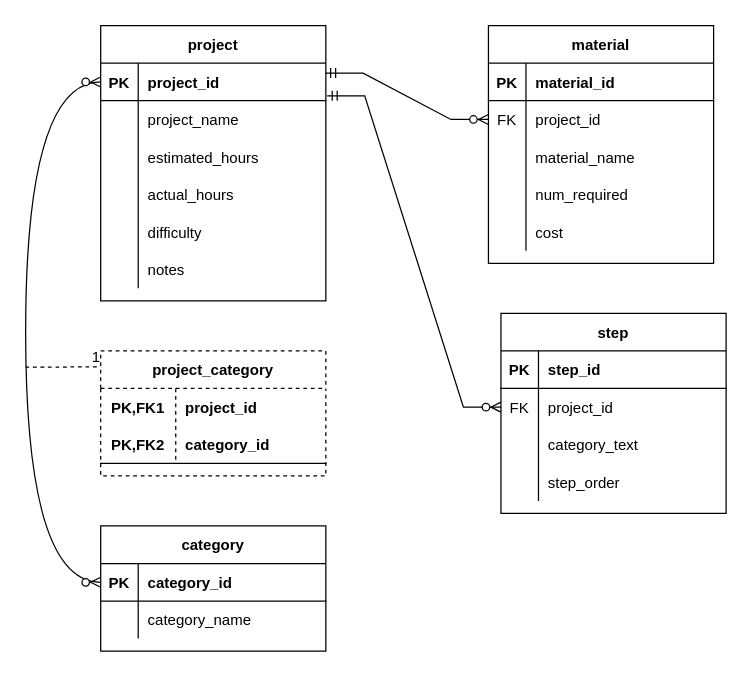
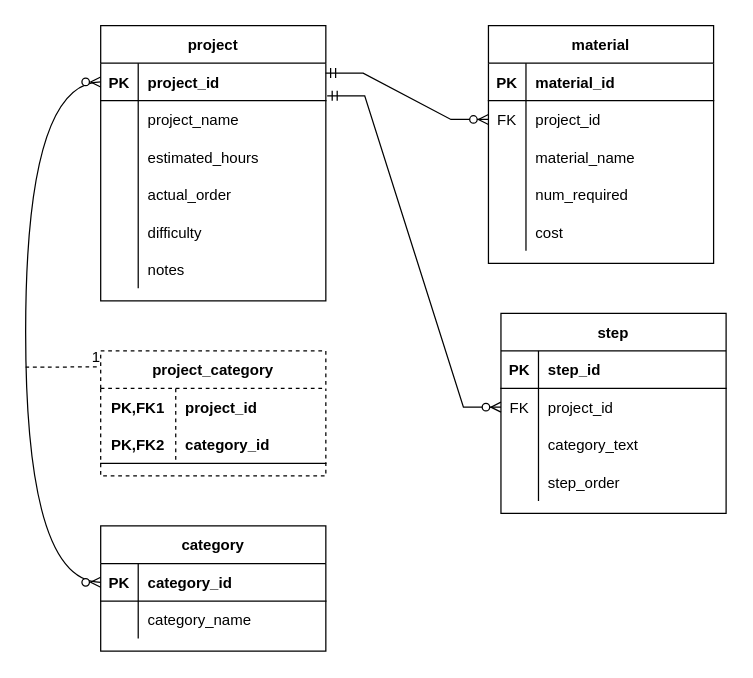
  <mxCell id="0" />
  <mxCell id="1" parent="0" />
  <mxCell id="2" value="project" style="shape=table;startSize=30;container=1;collapsible=1;childLayout=tableLayout;fixedRows=1;rowLines=0;fontStyle=1;align=center;resizeLast=1;" vertex="1" parent="1"><mxGeometry x="80" y="20" width="180" height="220" as="geometry" /></mxCell>
  <mxCell id="3" value="" style="shape=tableRow;horizontal=0;startSize=0;swimlaneHead=0;swimlaneBody=0;fillColor=none;collapsible=0;dropTarget=0;points=[[0,0.5],[1,0.5]];portConstraint=eastwest;top=0;left=0;right=0;bottom=1;" vertex="1" parent="2"><mxGeometry y="30" width="180" height="30" as="geometry" /></mxCell>
  <mxCell id="4" value="PK" style="shape=partialRectangle;connectable=0;fillColor=none;top=0;left=0;bottom=0;right=0;fontStyle=1;overflow=hidden;" vertex="1" parent="3"><mxGeometry width="30" height="30" as="geometry"><mxRectangle width="30" height="30" as="alternateBounds" /></mxGeometry></mxCell>
  <mxCell id="5" value="project_id" style="shape=partialRectangle;connectable=0;fillColor=none;top=0;left=0;bottom=0;right=0;align=left;spacingLeft=6;fontStyle=1;overflow=hidden;" vertex="1" parent="3"><mxGeometry x="30" width="150" height="30" as="geometry"><mxRectangle width="150" height="30" as="alternateBounds" /></mxGeometry></mxCell>
  <mxCell id="6" value="" style="shape=tableRow;horizontal=0;startSize=0;swimlaneHead=0;swimlaneBody=0;fillColor=none;collapsible=0;dropTarget=0;points=[[0,0.5],[1,0.5]];portConstraint=eastwest;top=0;left=0;right=0;bottom=0;" vertex="1" parent="2"><mxGeometry y="60" width="180" height="30" as="geometry" /></mxCell>
  <mxCell id="7" value="" style="shape=partialRectangle;connectable=0;fillColor=none;top=0;left=0;bottom=0;right=0;editable=1;overflow=hidden;" vertex="1" parent="6"><mxGeometry width="30" height="30" as="geometry"><mxRectangle width="30" height="30" as="alternateBounds" /></mxGeometry></mxCell>
  <mxCell id="8" value="project_name" style="shape=partialRectangle;connectable=0;fillColor=none;top=0;left=0;bottom=0;right=0;align=left;spacingLeft=6;overflow=hidden;" vertex="1" parent="6"><mxGeometry x="30" width="150" height="30" as="geometry"><mxRectangle width="150" height="30" as="alternateBounds" /></mxGeometry></mxCell>
  <mxCell id="9" value="" style="shape=tableRow;horizontal=0;startSize=0;swimlaneHead=0;swimlaneBody=0;fillColor=none;collapsible=0;dropTarget=0;points=[[0,0.5],[1,0.5]];portConstraint=eastwest;top=0;left=0;right=0;bottom=0;" vertex="1" parent="2"><mxGeometry y="90" width="180" height="30" as="geometry" /></mxCell>
  <mxCell id="10" value="" style="shape=partialRectangle;connectable=0;fillColor=none;top=0;left=0;bottom=0;right=0;editable=1;overflow=hidden;" vertex="1" parent="9"><mxGeometry width="30" height="30" as="geometry"><mxRectangle width="30" height="30" as="alternateBounds" /></mxGeometry></mxCell>
  <mxCell id="11" value="estimated_hours" style="shape=partialRectangle;connectable=0;fillColor=none;top=0;left=0;bottom=0;right=0;align=left;spacingLeft=6;overflow=hidden;" vertex="1" parent="9"><mxGeometry x="30" width="150" height="30" as="geometry"><mxRectangle width="150" height="30" as="alternateBounds" /></mxGeometry></mxCell>
  <mxCell id="12" value="" style="shape=tableRow;horizontal=0;startSize=0;swimlaneHead=0;swimlaneBody=0;fillColor=none;collapsible=0;dropTarget=0;points=[[0,0.5],[1,0.5]];portConstraint=eastwest;top=0;left=0;right=0;bottom=0;" vertex="1" parent="2"><mxGeometry y="120" width="180" height="30" as="geometry" /></mxCell>
  <mxCell id="13" value="" style="shape=partialRectangle;connectable=0;fillColor=none;top=0;left=0;bottom=0;right=0;editable=1;overflow=hidden;" vertex="1" parent="12"><mxGeometry width="30" height="30" as="geometry"><mxRectangle width="30" height="30" as="alternateBounds" /></mxGeometry></mxCell>
- <mxCell id="14" value="actual_hours" style="shape=partialRectangle;connectable=0;fillColor=none;top=0;left=0;bottom=0;right=0;align=left;spacingLeft=6;overflow=hidden;" vertex="1" parent="12"><mxGeometry x="30" width="150" height="30" as="geometry"><mxRectangle width="150" height="30" as="alternateBounds" /></mxGeometry></mxCell>
+ <mxCell id="14" value="actual_order" style="shape=partialRectangle;connectable=0;fillColor=none;top=0;left=0;bottom=0;right=0;align=left;spacingLeft=6;overflow=hidden;" vertex="1" parent="12"><mxGeometry x="30" width="150" height="30" as="geometry"><mxRectangle width="150" height="30" as="alternateBounds" /></mxGeometry></mxCell>
  <mxCell id="15" style="shape=tableRow;horizontal=0;startSize=0;swimlaneHead=0;swimlaneBody=0;fillColor=none;collapsible=0;dropTarget=0;points=[[0,0.5],[1,0.5]];portConstraint=eastwest;top=0;left=0;right=0;bottom=0;" vertex="1" parent="2"><mxGeometry y="150" width="180" height="30" as="geometry" /></mxCell>
  <mxCell id="16" style="shape=partialRectangle;connectable=0;fillColor=none;top=0;left=0;bottom=0;right=0;editable=1;overflow=hidden;" vertex="1" parent="15"><mxGeometry width="30" height="30" as="geometry"><mxRectangle width="30" height="30" as="alternateBounds" /></mxGeometry></mxCell>
  <mxCell id="17" value="difficulty" style="shape=partialRectangle;connectable=0;fillColor=none;top=0;left=0;bottom=0;right=0;align=left;spacingLeft=6;overflow=hidden;" vertex="1" parent="15"><mxGeometry x="30" width="150" height="30" as="geometry"><mxRectangle width="150" height="30" as="alternateBounds" /></mxGeometry></mxCell>
  <mxCell id="18" style="shape=tableRow;horizontal=0;startSize=0;swimlaneHead=0;swimlaneBody=0;fillColor=none;collapsible=0;dropTarget=0;points=[[0,0.5],[1,0.5]];portConstraint=eastwest;top=0;left=0;right=0;bottom=0;" vertex="1" parent="2"><mxGeometry y="180" width="180" height="30" as="geometry" /></mxCell>
  <mxCell id="19" style="shape=partialRectangle;connectable=0;fillColor=none;top=0;left=0;bottom=0;right=0;editable=1;overflow=hidden;" vertex="1" parent="18"><mxGeometry width="30" height="30" as="geometry"><mxRectangle width="30" height="30" as="alternateBounds" /></mxGeometry></mxCell>
  <mxCell id="20" value="notes" style="shape=partialRectangle;connectable=0;fillColor=none;top=0;left=0;bottom=0;right=0;align=left;spacingLeft=6;overflow=hidden;" vertex="1" parent="18"><mxGeometry x="30" width="150" height="30" as="geometry"><mxRectangle width="150" height="30" as="alternateBounds" /></mxGeometry></mxCell>
  <mxCell id="21" value="material" style="shape=table;startSize=30;container=1;collapsible=1;childLayout=tableLayout;fixedRows=1;rowLines=0;fontStyle=1;align=center;resizeLast=1;" vertex="1" parent="1"><mxGeometry x="390" y="20" width="180" height="190" as="geometry" /></mxCell>
  <mxCell id="22" value="" style="shape=tableRow;horizontal=0;startSize=0;swimlaneHead=0;swimlaneBody=0;fillColor=none;collapsible=0;dropTarget=0;points=[[0,0.5],[1,0.5]];portConstraint=eastwest;top=0;left=0;right=0;bottom=1;" vertex="1" parent="21"><mxGeometry y="30" width="180" height="30" as="geometry" /></mxCell>
  <mxCell id="23" value="PK" style="shape=partialRectangle;connectable=0;fillColor=none;top=0;left=0;bottom=0;right=0;fontStyle=1;overflow=hidden;" vertex="1" parent="22"><mxGeometry width="30" height="30" as="geometry"><mxRectangle width="30" height="30" as="alternateBounds" /></mxGeometry></mxCell>
  <mxCell id="24" value="material_id" style="shape=partialRectangle;connectable=0;fillColor=none;top=0;left=0;bottom=0;right=0;align=left;spacingLeft=6;fontStyle=1;overflow=hidden;" vertex="1" parent="22"><mxGeometry x="30" width="150" height="30" as="geometry"><mxRectangle width="150" height="30" as="alternateBounds" /></mxGeometry></mxCell>
  <mxCell id="25" value="" style="shape=tableRow;horizontal=0;startSize=0;swimlaneHead=0;swimlaneBody=0;fillColor=none;collapsible=0;dropTarget=0;points=[[0,0.5],[1,0.5]];portConstraint=eastwest;top=0;left=0;right=0;bottom=0;" vertex="1" parent="21"><mxGeometry y="60" width="180" height="30" as="geometry" /></mxCell>
  <mxCell id="26" value="FK" style="shape=partialRectangle;connectable=0;fillColor=none;top=0;left=0;bottom=0;right=0;editable=1;overflow=hidden;" vertex="1" parent="25"><mxGeometry width="30" height="30" as="geometry"><mxRectangle width="30" height="30" as="alternateBounds" /></mxGeometry></mxCell>
  <mxCell id="27" value="project_id    " style="shape=partialRectangle;connectable=0;fillColor=none;top=0;left=0;bottom=0;right=0;align=left;spacingLeft=6;overflow=hidden;" vertex="1" parent="25"><mxGeometry x="30" width="150" height="30" as="geometry"><mxRectangle width="150" height="30" as="alternateBounds" /></mxGeometry></mxCell>
  <mxCell id="28" value="" style="shape=tableRow;horizontal=0;startSize=0;swimlaneHead=0;swimlaneBody=0;fillColor=none;collapsible=0;dropTarget=0;points=[[0,0.5],[1,0.5]];portConstraint=eastwest;top=0;left=0;right=0;bottom=0;" vertex="1" parent="21"><mxGeometry y="90" width="180" height="30" as="geometry" /></mxCell>
  <mxCell id="29" value="" style="shape=partialRectangle;connectable=0;fillColor=none;top=0;left=0;bottom=0;right=0;editable=1;overflow=hidden;" vertex="1" parent="28"><mxGeometry width="30" height="30" as="geometry"><mxRectangle width="30" height="30" as="alternateBounds" /></mxGeometry></mxCell>
  <mxCell id="30" value="material_name" style="shape=partialRectangle;connectable=0;fillColor=none;top=0;left=0;bottom=0;right=0;align=left;spacingLeft=6;overflow=hidden;" vertex="1" parent="28"><mxGeometry x="30" width="150" height="30" as="geometry"><mxRectangle width="150" height="30" as="alternateBounds" /></mxGeometry></mxCell>
  <mxCell id="31" value="" style="shape=tableRow;horizontal=0;startSize=0;swimlaneHead=0;swimlaneBody=0;fillColor=none;collapsible=0;dropTarget=0;points=[[0,0.5],[1,0.5]];portConstraint=eastwest;top=0;left=0;right=0;bottom=0;" vertex="1" parent="21"><mxGeometry y="120" width="180" height="30" as="geometry" /></mxCell>
  <mxCell id="32" value="" style="shape=partialRectangle;connectable=0;fillColor=none;top=0;left=0;bottom=0;right=0;editable=1;overflow=hidden;" vertex="1" parent="31"><mxGeometry width="30" height="30" as="geometry"><mxRectangle width="30" height="30" as="alternateBounds" /></mxGeometry></mxCell>
  <mxCell id="33" value="num_required" style="shape=partialRectangle;connectable=0;fillColor=none;top=0;left=0;bottom=0;right=0;align=left;spacingLeft=6;overflow=hidden;" vertex="1" parent="31"><mxGeometry x="30" width="150" height="30" as="geometry"><mxRectangle width="150" height="30" as="alternateBounds" /></mxGeometry></mxCell>
  <mxCell id="34" style="shape=tableRow;horizontal=0;startSize=0;swimlaneHead=0;swimlaneBody=0;fillColor=none;collapsible=0;dropTarget=0;points=[[0,0.5],[1,0.5]];portConstraint=eastwest;top=0;left=0;right=0;bottom=0;" vertex="1" parent="21"><mxGeometry y="150" width="180" height="30" as="geometry" /></mxCell>
  <mxCell id="35" style="shape=partialRectangle;connectable=0;fillColor=none;top=0;left=0;bottom=0;right=0;editable=1;overflow=hidden;" vertex="1" parent="34"><mxGeometry width="30" height="30" as="geometry"><mxRectangle width="30" height="30" as="alternateBounds" /></mxGeometry></mxCell>
  <mxCell id="36" value="cost" style="shape=partialRectangle;connectable=0;fillColor=none;top=0;left=0;bottom=0;right=0;align=left;spacingLeft=6;overflow=hidden;" vertex="1" parent="34"><mxGeometry x="30" width="150" height="30" as="geometry"><mxRectangle width="150" height="30" as="alternateBounds" /></mxGeometry></mxCell>
  <mxCell id="37" value="step" style="shape=table;startSize=30;container=1;collapsible=1;childLayout=tableLayout;fixedRows=1;rowLines=0;fontStyle=1;align=center;resizeLast=1;" vertex="1" parent="1"><mxGeometry x="400" y="250" width="180" height="160" as="geometry" /></mxCell>
  <mxCell id="38" value="" style="shape=tableRow;horizontal=0;startSize=0;swimlaneHead=0;swimlaneBody=0;fillColor=none;collapsible=0;dropTarget=0;points=[[0,0.5],[1,0.5]];portConstraint=eastwest;top=0;left=0;right=0;bottom=1;" vertex="1" parent="37"><mxGeometry y="30" width="180" height="30" as="geometry" /></mxCell>
  <mxCell id="39" value="PK" style="shape=partialRectangle;connectable=0;fillColor=none;top=0;left=0;bottom=0;right=0;fontStyle=1;overflow=hidden;" vertex="1" parent="38"><mxGeometry width="30" height="30" as="geometry"><mxRectangle width="30" height="30" as="alternateBounds" /></mxGeometry></mxCell>
  <mxCell id="40" value="step_id" style="shape=partialRectangle;connectable=0;fillColor=none;top=0;left=0;bottom=0;right=0;align=left;spacingLeft=6;fontStyle=1;overflow=hidden;" vertex="1" parent="38"><mxGeometry x="30" width="150" height="30" as="geometry"><mxRectangle width="150" height="30" as="alternateBounds" /></mxGeometry></mxCell>
  <mxCell id="41" value="" style="shape=tableRow;horizontal=0;startSize=0;swimlaneHead=0;swimlaneBody=0;fillColor=none;collapsible=0;dropTarget=0;points=[[0,0.5],[1,0.5]];portConstraint=eastwest;top=0;left=0;right=0;bottom=0;" vertex="1" parent="37"><mxGeometry y="60" width="180" height="30" as="geometry" /></mxCell>
  <mxCell id="42" value="FK" style="shape=partialRectangle;connectable=0;fillColor=none;top=0;left=0;bottom=0;right=0;editable=1;overflow=hidden;" vertex="1" parent="41"><mxGeometry width="30" height="30" as="geometry"><mxRectangle width="30" height="30" as="alternateBounds" /></mxGeometry></mxCell>
  <mxCell id="43" value="project_id" style="shape=partialRectangle;connectable=0;fillColor=none;top=0;left=0;bottom=0;right=0;align=left;spacingLeft=6;overflow=hidden;" vertex="1" parent="41"><mxGeometry x="30" width="150" height="30" as="geometry"><mxRectangle width="150" height="30" as="alternateBounds" /></mxGeometry></mxCell>
  <mxCell id="44" value="" style="shape=tableRow;horizontal=0;startSize=0;swimlaneHead=0;swimlaneBody=0;fillColor=none;collapsible=0;dropTarget=0;points=[[0,0.5],[1,0.5]];portConstraint=eastwest;top=0;left=0;right=0;bottom=0;" vertex="1" parent="37"><mxGeometry y="90" width="180" height="30" as="geometry" /></mxCell>
  <mxCell id="45" value="" style="shape=partialRectangle;connectable=0;fillColor=none;top=0;left=0;bottom=0;right=0;editable=1;overflow=hidden;" vertex="1" parent="44"><mxGeometry width="30" height="30" as="geometry"><mxRectangle width="30" height="30" as="alternateBounds" /></mxGeometry></mxCell>
  <mxCell id="46" value="category_text" style="shape=partialRectangle;connectable=0;fillColor=none;top=0;left=0;bottom=0;right=0;align=left;spacingLeft=6;overflow=hidden;" vertex="1" parent="44"><mxGeometry x="30" width="150" height="30" as="geometry"><mxRectangle width="150" height="30" as="alternateBounds" /></mxGeometry></mxCell>
  <mxCell id="47" value="" style="shape=tableRow;horizontal=0;startSize=0;swimlaneHead=0;swimlaneBody=0;fillColor=none;collapsible=0;dropTarget=0;points=[[0,0.5],[1,0.5]];portConstraint=eastwest;top=0;left=0;right=0;bottom=0;" vertex="1" parent="37"><mxGeometry y="120" width="180" height="30" as="geometry" /></mxCell>
  <mxCell id="48" value="" style="shape=partialRectangle;connectable=0;fillColor=none;top=0;left=0;bottom=0;right=0;editable=1;overflow=hidden;" vertex="1" parent="47"><mxGeometry width="30" height="30" as="geometry"><mxRectangle width="30" height="30" as="alternateBounds" /></mxGeometry></mxCell>
  <mxCell id="49" value="step_order" style="shape=partialRectangle;connectable=0;fillColor=none;top=0;left=0;bottom=0;right=0;align=left;spacingLeft=6;overflow=hidden;" vertex="1" parent="47"><mxGeometry x="30" width="150" height="30" as="geometry"><mxRectangle width="150" height="30" as="alternateBounds" /></mxGeometry></mxCell>
  <mxCell id="50" value="project_category" style="shape=table;startSize=30;container=1;collapsible=1;childLayout=tableLayout;fixedRows=1;rowLines=0;fontStyle=1;align=center;resizeLast=1;dashed=1;" vertex="1" parent="1"><mxGeometry x="80" y="280" width="180" height="100" as="geometry" /></mxCell>
  <mxCell id="51" value="" style="shape=tableRow;horizontal=0;startSize=0;swimlaneHead=0;swimlaneBody=0;fillColor=none;collapsible=0;dropTarget=0;points=[[0,0.5],[1,0.5]];portConstraint=eastwest;top=0;left=0;right=0;bottom=0;" vertex="1" parent="50"><mxGeometry y="30" width="180" height="30" as="geometry" /></mxCell>
  <mxCell id="52" value="PK,FK1" style="shape=partialRectangle;connectable=0;fillColor=none;top=0;left=0;bottom=0;right=0;fontStyle=1;overflow=hidden;" vertex="1" parent="51"><mxGeometry width="60" height="30" as="geometry"><mxRectangle width="60" height="30" as="alternateBounds" /></mxGeometry></mxCell>
  <mxCell id="53" value="project_id" style="shape=partialRectangle;connectable=0;fillColor=none;top=0;left=0;bottom=0;right=0;align=left;spacingLeft=6;fontStyle=1;overflow=hidden;" vertex="1" parent="51"><mxGeometry x="60" width="120" height="30" as="geometry"><mxRectangle width="120" height="30" as="alternateBounds" /></mxGeometry></mxCell>
  <mxCell id="54" value="" style="shape=tableRow;horizontal=0;startSize=0;swimlaneHead=0;swimlaneBody=0;fillColor=none;collapsible=0;dropTarget=0;points=[[0,0.5],[1,0.5]];portConstraint=eastwest;top=0;left=0;right=0;bottom=1;" vertex="1" parent="50"><mxGeometry y="60" width="180" height="30" as="geometry" /></mxCell>
  <mxCell id="55" value="PK,FK2" style="shape=partialRectangle;connectable=0;fillColor=none;top=0;left=0;bottom=0;right=0;fontStyle=1;overflow=hidden;" vertex="1" parent="54"><mxGeometry width="60" height="30" as="geometry"><mxRectangle width="60" height="30" as="alternateBounds" /></mxGeometry></mxCell>
  <mxCell id="56" value="category_id" style="shape=partialRectangle;connectable=0;fillColor=none;top=0;left=0;bottom=0;right=0;align=left;spacingLeft=6;fontStyle=1;overflow=hidden;" vertex="1" parent="54"><mxGeometry x="60" width="120" height="30" as="geometry"><mxRectangle width="120" height="30" as="alternateBounds" /></mxGeometry></mxCell>
  <mxCell id="57" value="category" style="shape=table;startSize=30;container=1;collapsible=1;childLayout=tableLayout;fixedRows=1;rowLines=0;fontStyle=1;align=center;resizeLast=1;" vertex="1" parent="1"><mxGeometry x="80" y="420" width="180" height="100" as="geometry" /></mxCell>
  <mxCell id="58" value="" style="shape=tableRow;horizontal=0;startSize=0;swimlaneHead=0;swimlaneBody=0;fillColor=none;collapsible=0;dropTarget=0;points=[[0,0.5],[1,0.5]];portConstraint=eastwest;top=0;left=0;right=0;bottom=1;" vertex="1" parent="57"><mxGeometry y="30" width="180" height="30" as="geometry" /></mxCell>
  <mxCell id="59" value="PK" style="shape=partialRectangle;connectable=0;fillColor=none;top=0;left=0;bottom=0;right=0;fontStyle=1;overflow=hidden;" vertex="1" parent="58"><mxGeometry width="30" height="30" as="geometry"><mxRectangle width="30" height="30" as="alternateBounds" /></mxGeometry></mxCell>
  <mxCell id="60" value="category_id" style="shape=partialRectangle;connectable=0;fillColor=none;top=0;left=0;bottom=0;right=0;align=left;spacingLeft=6;fontStyle=1;overflow=hidden;" vertex="1" parent="58"><mxGeometry x="30" width="150" height="30" as="geometry"><mxRectangle width="150" height="30" as="alternateBounds" /></mxGeometry></mxCell>
  <mxCell id="61" value="" style="shape=tableRow;horizontal=0;startSize=0;swimlaneHead=0;swimlaneBody=0;fillColor=none;collapsible=0;dropTarget=0;points=[[0,0.5],[1,0.5]];portConstraint=eastwest;top=0;left=0;right=0;bottom=0;" vertex="1" parent="57"><mxGeometry y="60" width="180" height="30" as="geometry" /></mxCell>
  <mxCell id="62" value="" style="shape=partialRectangle;connectable=0;fillColor=none;top=0;left=0;bottom=0;right=0;editable=1;overflow=hidden;" vertex="1" parent="61"><mxGeometry width="30" height="30" as="geometry"><mxRectangle width="30" height="30" as="alternateBounds" /></mxGeometry></mxCell>
  <mxCell id="63" value="category_name" style="shape=partialRectangle;connectable=0;fillColor=none;top=0;left=0;bottom=0;right=0;align=left;spacingLeft=6;overflow=hidden;" vertex="1" parent="61"><mxGeometry x="30" width="150" height="30" as="geometry"><mxRectangle width="150" height="30" as="alternateBounds" /></mxGeometry></mxCell>
  <mxCell id="64" value="" style="fontSize=12;html=1;endArrow=ERzeroToMany;endFill=1;startArrow=ERzeroToMany;rounded=0;exitX=0;exitY=0.5;exitDx=0;exitDy=0;entryX=0;entryY=0.5;entryDx=0;entryDy=0;edgeStyle=orthogonalEdgeStyle;curved=1;" edge="1" parent="1" source="58" target="3"><mxGeometry width="100" height="100" relative="1" as="geometry"><mxPoint x="70" y="460" as="sourcePoint" /><mxPoint x="50" y="120" as="targetPoint" /><Array as="points"><mxPoint x="20" y="465" /><mxPoint x="20" y="65" /></Array></mxGeometry></mxCell>
  <mxCell id="65" value="" style="endArrow=none;html=1;rounded=0;curved=1;entryX=0;entryY=0.128;entryDx=0;entryDy=0;entryPerimeter=0;dashed=1;" edge="1" parent="1" target="50"><mxGeometry relative="1" as="geometry"><mxPoint x="20" y="293" as="sourcePoint" /><mxPoint x="180" y="280" as="targetPoint" /></mxGeometry></mxCell>
  <mxCell id="66" value="1" style="resizable=0;html=1;align=right;verticalAlign=bottom;dashed=1;" connectable="0" vertex="1" parent="65"><mxGeometry x="1" relative="1" as="geometry" /></mxCell>
  <mxCell id="67" value="" style="edgeStyle=entityRelationEdgeStyle;fontSize=12;html=1;endArrow=ERzeroToMany;startArrow=ERmandOne;rounded=0;exitX=0.999;exitY=0.264;exitDx=0;exitDy=0;exitPerimeter=0;entryX=0;entryY=0.5;entryDx=0;entryDy=0;" edge="1" parent="1" source="3" target="25"><mxGeometry width="100" height="100" relative="1" as="geometry"><mxPoint x="290" y="20" as="sourcePoint" /><mxPoint x="390" y="-80" as="targetPoint" /></mxGeometry></mxCell>
  <mxCell id="68" value="" style="edgeStyle=entityRelationEdgeStyle;fontSize=12;html=1;endArrow=ERzeroToMany;startArrow=ERmandOne;rounded=0;entryX=0;entryY=0.5;entryDx=0;entryDy=0;exitX=1.006;exitY=0.869;exitDx=0;exitDy=0;exitPerimeter=0;" edge="1" parent="1" source="3" target="41"><mxGeometry width="100" height="100" relative="1" as="geometry"><mxPoint x="260" y="70" as="sourcePoint" /><mxPoint x="390" y="220" as="targetPoint" /></mxGeometry></mxCell>
